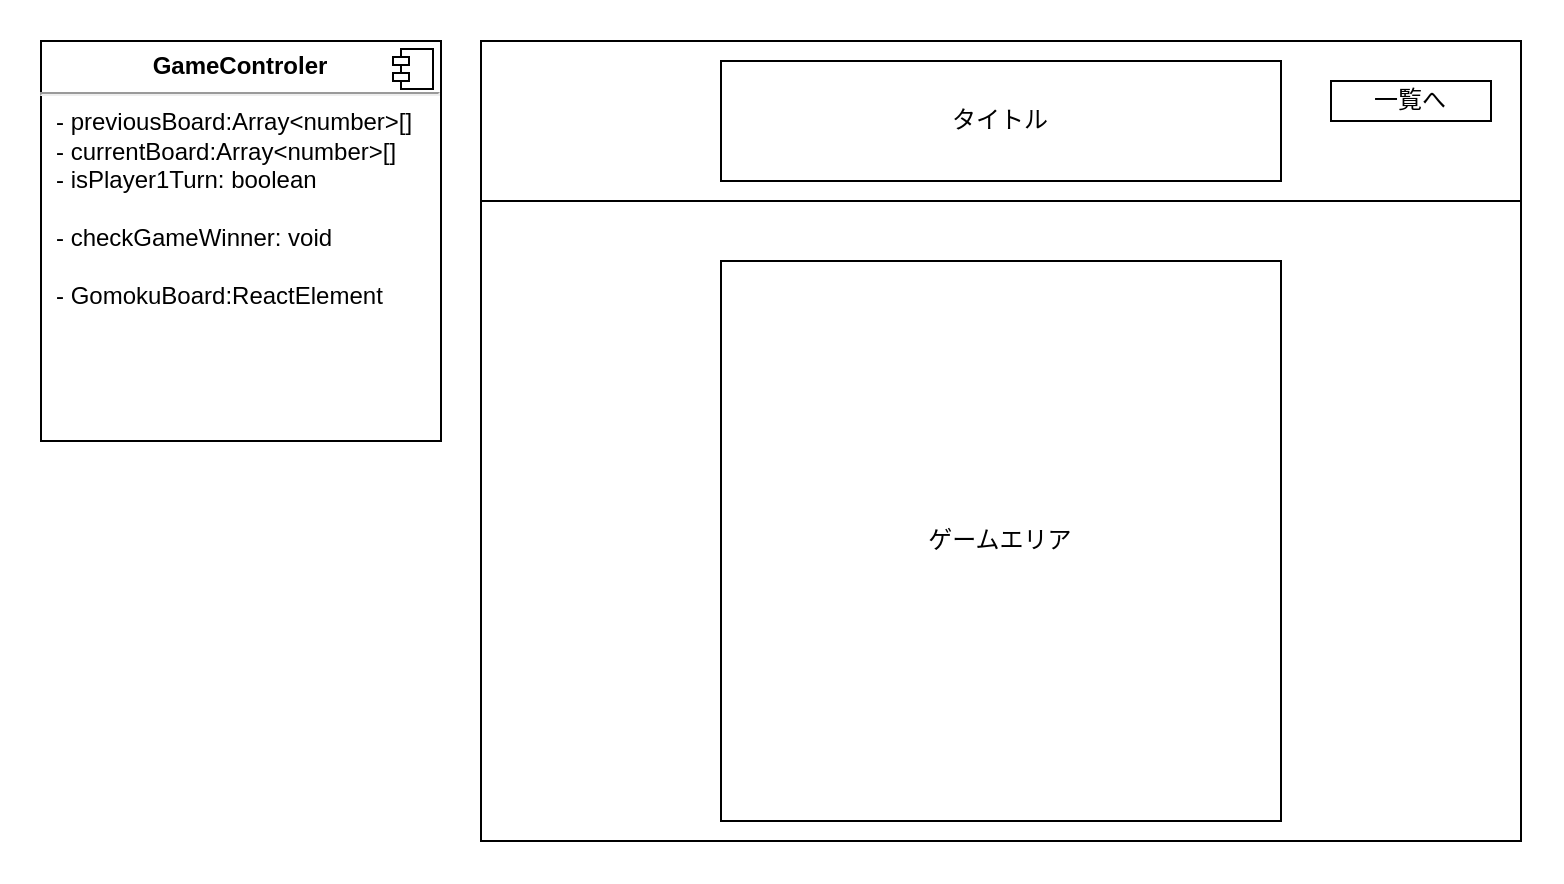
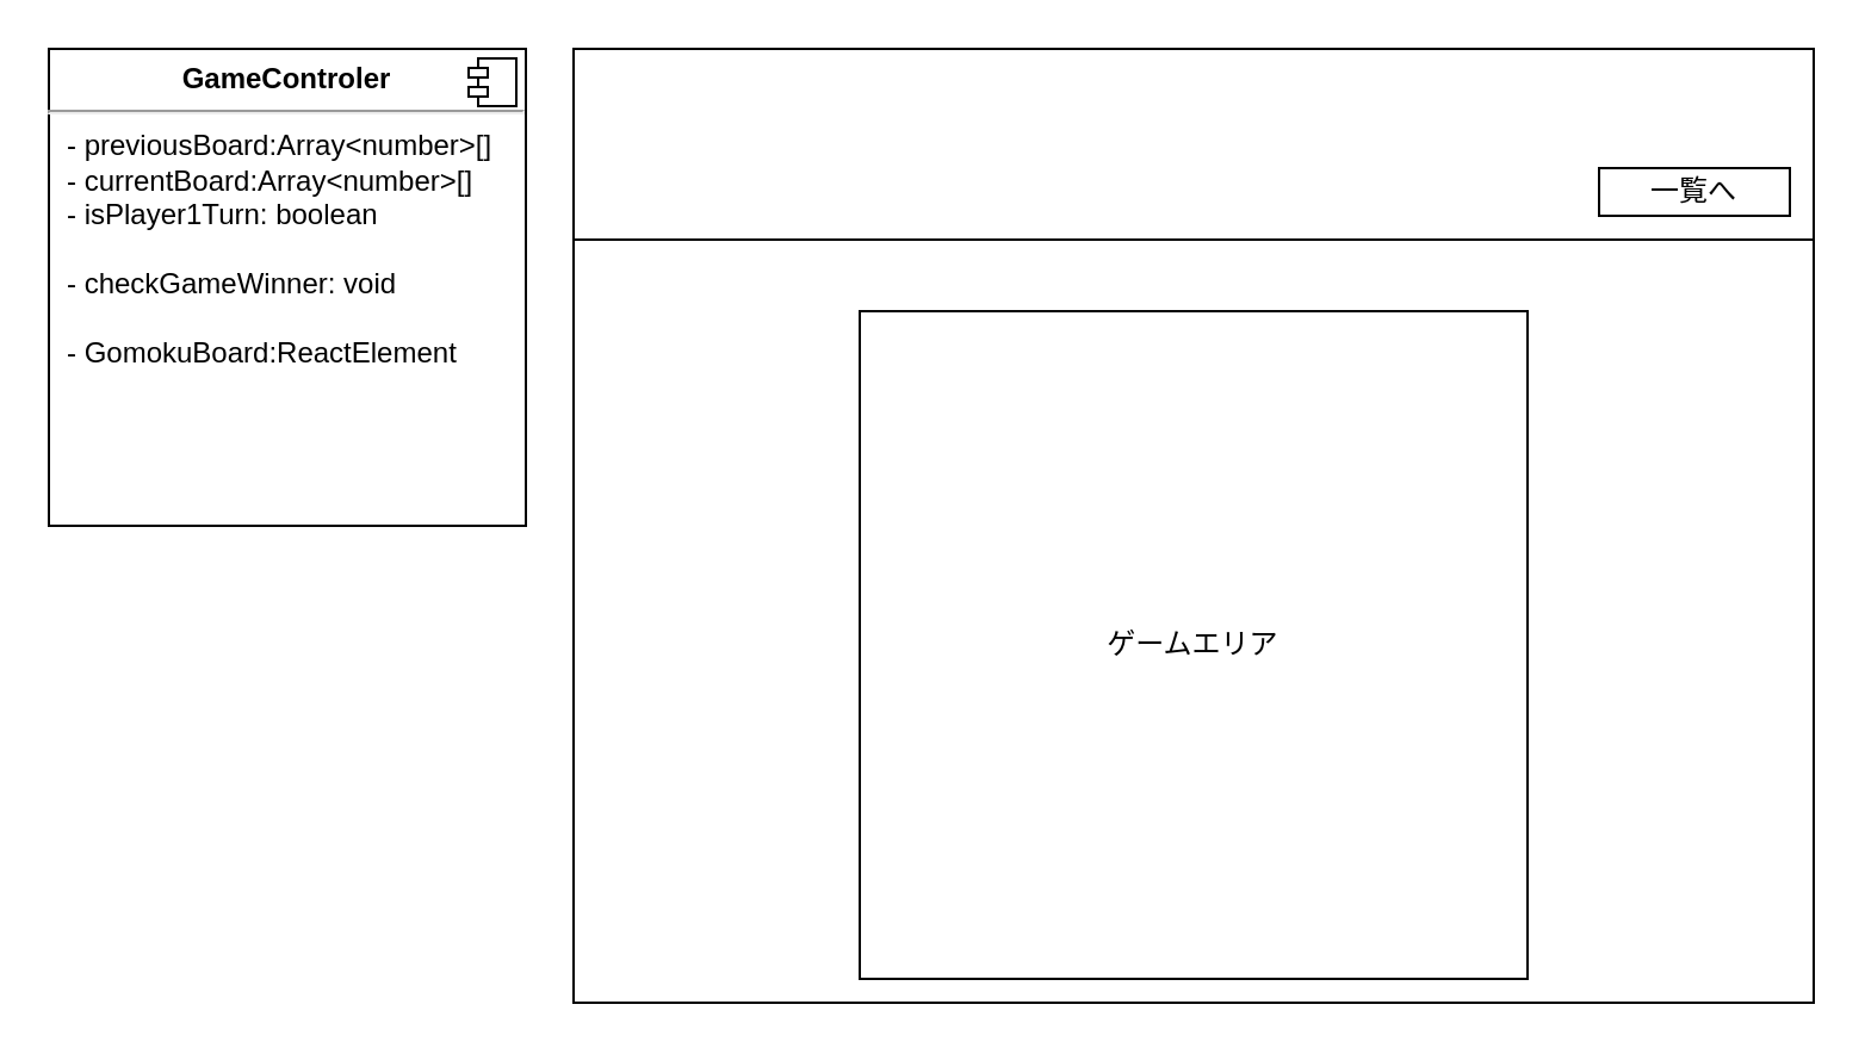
  <mxCell id="0" />
  <mxCell id="1" parent="0" />
  <mxCell id="2" value="&lt;p style=&quot;margin: 0px ; margin-top: 6px ; text-align: center&quot;&gt;&lt;b&gt;GameControler&lt;/b&gt;&lt;/p&gt;&lt;hr&gt;&lt;p style=&quot;margin: 0px ; margin-left: 8px&quot;&gt;- previousBoard:Array&amp;lt;number&amp;gt;[]&lt;br&gt;- currentBoard:Array&amp;lt;number&amp;gt;[]&lt;/p&gt;&lt;p style=&quot;margin: 0px ; margin-left: 8px&quot;&gt;- isPlayer1Turn: boolean&lt;/p&gt;&lt;p style=&quot;margin: 0px ; margin-left: 8px&quot;&gt;&lt;br&gt;&lt;/p&gt;&lt;p style=&quot;margin: 0px ; margin-left: 8px&quot;&gt;- checkGameWinner: void&lt;/p&gt;&lt;p style=&quot;margin: 0px ; margin-left: 8px&quot;&gt;&lt;br&gt;&lt;/p&gt;&lt;p style=&quot;margin: 0px ; margin-left: 8px&quot;&gt;- GomokuBoard:ReactElement&lt;/p&gt;" style="align=left;overflow=fill;html=1;dropTarget=0;" parent="1" vertex="1"><mxGeometry x="20" y="20" width="200" height="200" as="geometry" /></mxCell>
  <mxCell id="3" value="" style="shape=component;jettyWidth=8;jettyHeight=4;" parent="2" vertex="1"><mxGeometry x="1" width="20" height="20" relative="1" as="geometry"><mxPoint x="-24" y="4" as="offset" /></mxGeometry></mxCell>
  <mxCell id="4" value="" style="rounded=0;whiteSpace=wrap;html=1;" vertex="1" parent="1"><mxGeometry x="240" y="20" width="520" height="400" as="geometry" /></mxCell>
  <mxCell id="5" value="" style="rounded=0;whiteSpace=wrap;html=1;" vertex="1" parent="1"><mxGeometry x="240" y="20" width="520" height="80" as="geometry" /></mxCell>
  <mxCell id="6" value="ゲームエリア" style="rounded=0;whiteSpace=wrap;html=1;" vertex="1" parent="1"><mxGeometry x="360" y="130" width="280" height="280" as="geometry" /></mxCell>
- <mxCell id="7" value="一覧へ" style="rounded=0;whiteSpace=wrap;html=1;" vertex="1" parent="1"><mxGeometry x="665" y="40" width="80" height="20" as="geometry" /></mxCell>
- <mxCell id="8" value="タイトル" style="rounded=0;whiteSpace=wrap;html=1;" vertex="1" parent="1"><mxGeometry x="360" y="30" width="280" height="60" as="geometry" /></mxCell>
+ <mxCell id="7" value="一覧へ" style="rounded=0;whiteSpace=wrap;html=1;" vertex="1" parent="1"><mxGeometry x="670" y="70" width="80" height="20" as="geometry" /></mxCell>
